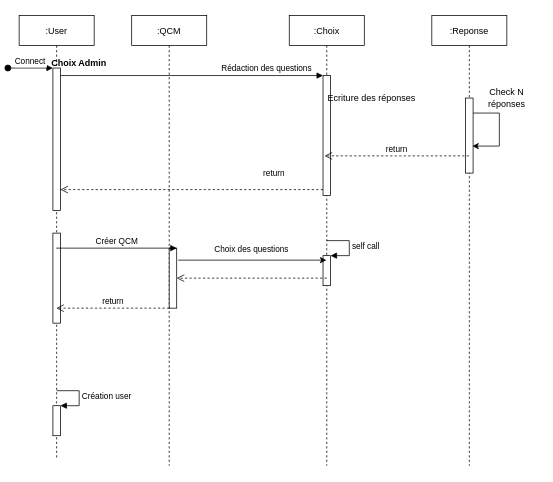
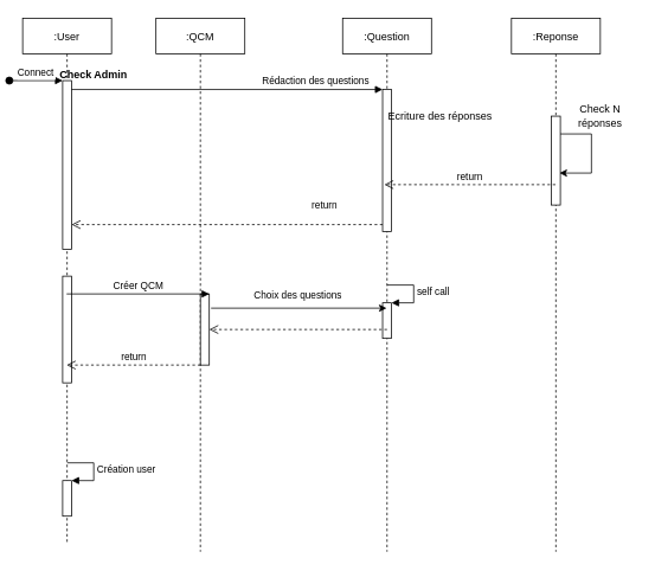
  <mxCell id="0" />
  <mxCell id="1" parent="0" />
  <mxCell id="2" value=":User" style="shape=umlLifeline;perimeter=lifelinePerimeter;container=1;collapsible=0;recursiveResize=0;rounded=0;shadow=0;strokeWidth=1;" parent="1" vertex="1"><mxGeometry x="20" y="20" width="100" height="590" as="geometry" /></mxCell>
  <mxCell id="3" value="" style="points=[];perimeter=orthogonalPerimeter;rounded=0;shadow=0;strokeWidth=1;" parent="2" vertex="1"><mxGeometry x="45" y="70" width="10" height="190" as="geometry" /></mxCell>
  <mxCell id="4" value="Connect" style="verticalAlign=bottom;startArrow=oval;endArrow=block;startSize=8;shadow=0;strokeWidth=1;" parent="2" target="3" edge="1"><mxGeometry relative="1" as="geometry"><mxPoint x="-15" y="70" as="sourcePoint" /></mxGeometry></mxCell>
  <mxCell id="5" value="" style="html=1;points=[];perimeter=orthogonalPerimeter;" vertex="1" parent="2"><mxGeometry x="45" y="290" width="10" height="120" as="geometry" /></mxCell>
  <mxCell id="6" value="" style="html=1;points=[];perimeter=orthogonalPerimeter;" vertex="1" parent="2"><mxGeometry x="45" y="520" width="10" height="40" as="geometry" /></mxCell>
  <mxCell id="7" value="Création user" style="edgeStyle=orthogonalEdgeStyle;html=1;align=left;spacingLeft=2;endArrow=block;rounded=0;entryX=1;entryY=0;" edge="1" target="6" parent="2"><mxGeometry relative="1" as="geometry"><mxPoint x="50" y="500" as="sourcePoint" /><Array as="points"><mxPoint x="80" y="500" /></Array></mxGeometry></mxCell>
- <mxCell id="8" value=":Choix" style="shape=umlLifeline;perimeter=lifelinePerimeter;container=1;collapsible=0;recursiveResize=0;rounded=0;shadow=0;strokeWidth=1;" parent="1" vertex="1"><mxGeometry x="380" y="20" width="100" height="600" as="geometry" /></mxCell>
+ <mxCell id="8" value=":Question" style="shape=umlLifeline;perimeter=lifelinePerimeter;container=1;collapsible=0;recursiveResize=0;rounded=0;shadow=0;strokeWidth=1;" parent="1" vertex="1"><mxGeometry x="380" y="20" width="100" height="600" as="geometry" /></mxCell>
  <mxCell id="9" value="" style="points=[];perimeter=orthogonalPerimeter;rounded=0;shadow=0;strokeWidth=1;" parent="8" vertex="1"><mxGeometry x="45" y="80" width="10" height="160" as="geometry" /></mxCell>
  <mxCell id="10" value="" style="html=1;points=[];perimeter=orthogonalPerimeter;" vertex="1" parent="8"><mxGeometry x="45" y="320" width="10" height="40" as="geometry" /></mxCell>
  <mxCell id="11" value="self call" style="edgeStyle=orthogonalEdgeStyle;html=1;align=left;spacingLeft=2;endArrow=block;rounded=0;entryX=1;entryY=0;" edge="1" target="10" parent="8"><mxGeometry relative="1" as="geometry"><mxPoint x="50" y="300" as="sourcePoint" /><Array as="points"><mxPoint x="80" y="300" /></Array></mxGeometry></mxCell>
  <mxCell id="12" value="return" style="verticalAlign=bottom;endArrow=open;dashed=1;endSize=8;exitX=0;exitY=0.95;shadow=0;strokeWidth=1;" parent="1" source="9" target="3" edge="1"><mxGeometry x="-0.629" y="-12" relative="1" as="geometry"><mxPoint x="265" y="176" as="targetPoint" /><mxPoint as="offset" /></mxGeometry></mxCell>
  <mxCell id="13" value="Rédaction des questions" style="verticalAlign=bottom;endArrow=block;entryX=0;entryY=0;shadow=0;strokeWidth=1;" parent="1" source="3" target="9" edge="1"><mxGeometry x="0.571" relative="1" as="geometry"><mxPoint x="265" y="100" as="sourcePoint" /><mxPoint as="offset" /></mxGeometry></mxCell>
  <mxCell id="14" value=":Reponse" style="shape=umlLifeline;perimeter=lifelinePerimeter;container=1;collapsible=0;recursiveResize=0;rounded=0;shadow=0;strokeWidth=1;" vertex="1" parent="1"><mxGeometry x="570" y="20" width="100" height="600" as="geometry" /></mxCell>
  <mxCell id="15" value="" style="points=[];perimeter=orthogonalPerimeter;rounded=0;shadow=0;strokeWidth=1;" vertex="1" parent="14"><mxGeometry x="45" y="110" width="10" height="100" as="geometry" /></mxCell>
  <mxCell id="16" style="edgeStyle=orthogonalEdgeStyle;rounded=0;orthogonalLoop=1;jettySize=auto;html=1;entryX=0.9;entryY=0.64;entryDx=0;entryDy=0;entryPerimeter=0;" edge="1" parent="14" source="15" target="15"><mxGeometry relative="1" as="geometry"><Array as="points"><mxPoint x="90" y="130" /><mxPoint x="90" y="174" /></Array></mxGeometry></mxCell>
  <mxCell id="17" value="Ecriture des réponses" style="text;html=1;strokeColor=none;fillColor=none;align=center;verticalAlign=middle;whiteSpace=wrap;rounded=0;" vertex="1" parent="1"><mxGeometry x="430" y="120" width="120" height="20" as="geometry" /></mxCell>
  <mxCell id="18" value="Check N réponses" style="text;html=1;strokeColor=none;fillColor=none;align=center;verticalAlign=middle;whiteSpace=wrap;rounded=0;" vertex="1" parent="1"><mxGeometry x="630" y="120" width="80" height="20" as="geometry" /></mxCell>
  <mxCell id="19" value="return" style="verticalAlign=bottom;endArrow=open;dashed=1;endSize=8;shadow=0;strokeWidth=1;entryX=0.2;entryY=0.669;entryDx=0;entryDy=0;entryPerimeter=0;" edge="1" parent="1" source="14" target="9"><mxGeometry relative="1" as="geometry"><mxPoint x="345" y="210" as="targetPoint" /><mxPoint x="500" y="210" as="sourcePoint" /></mxGeometry></mxCell>
  <mxCell id="20" value=":QCM" style="shape=umlLifeline;perimeter=lifelinePerimeter;container=1;collapsible=0;recursiveResize=0;rounded=0;shadow=0;strokeWidth=1;" vertex="1" parent="1"><mxGeometry x="170" y="20" width="100" height="600" as="geometry" /></mxCell>
  <mxCell id="21" value="" style="html=1;points=[];perimeter=orthogonalPerimeter;" vertex="1" parent="20"><mxGeometry x="50" y="310" width="10" height="80" as="geometry" /></mxCell>
  <mxCell id="22" value="Créer QCM" style="html=1;verticalAlign=bottom;endArrow=block;entryX=1;entryY=0;" edge="1" target="21" parent="1" source="2"><mxGeometry relative="1" as="geometry"><mxPoint x="290" y="330" as="sourcePoint" /></mxGeometry></mxCell>
  <mxCell id="23" value="return" style="html=1;verticalAlign=bottom;endArrow=open;dashed=1;endSize=8;" edge="1" source="21" parent="1" target="2"><mxGeometry relative="1" as="geometry"><mxPoint x="290" y="387" as="targetPoint" /><Array as="points"><mxPoint x="150" y="410" /></Array></mxGeometry></mxCell>
  <mxCell id="24" value="" style="endArrow=classic;html=1;exitX=1.2;exitY=0.2;exitDx=0;exitDy=0;exitPerimeter=0;" edge="1" parent="1" source="21" target="8"><mxGeometry width="50" height="50" relative="1" as="geometry"><mxPoint x="260" y="360" as="sourcePoint" /><mxPoint x="310" y="310" as="targetPoint" /></mxGeometry></mxCell>
  <mxCell id="25" value="Choix des questions" style="verticalAlign=bottom;endArrow=open;dashed=1;endSize=8;exitX=0;exitY=0.95;shadow=0;strokeWidth=1;" edge="1" parent="1"><mxGeometry y="-30" relative="1" as="geometry"><mxPoint x="230" y="370" as="targetPoint" /><mxPoint x="430" y="370" as="sourcePoint" /><mxPoint as="offset" /></mxGeometry></mxCell>
- <mxCell id="26" value="Choix Admin" style="text;align=center;fontStyle=1;verticalAlign=middle;spacingLeft=3;spacingRight=3;strokeColor=none;rotatable=0;points=[[0,0.5],[1,0.5]];portConstraint=eastwest;" vertex="1" parent="1"><mxGeometry x="60" y="70" width="80" height="26" as="geometry" /></mxCell>
+ <mxCell id="26" value="Check Admin" style="text;align=center;fontStyle=1;verticalAlign=middle;spacingLeft=3;spacingRight=3;strokeColor=none;rotatable=0;points=[[0,0.5],[1,0.5]];portConstraint=eastwest;" vertex="1" parent="1"><mxGeometry x="60" y="70" width="80" height="26" as="geometry" /></mxCell>
